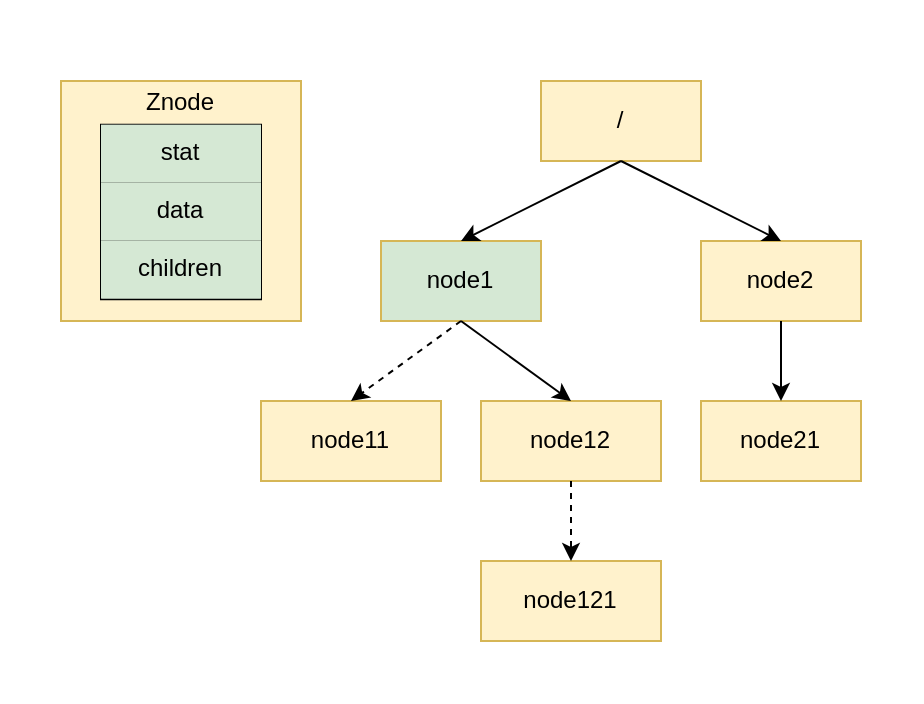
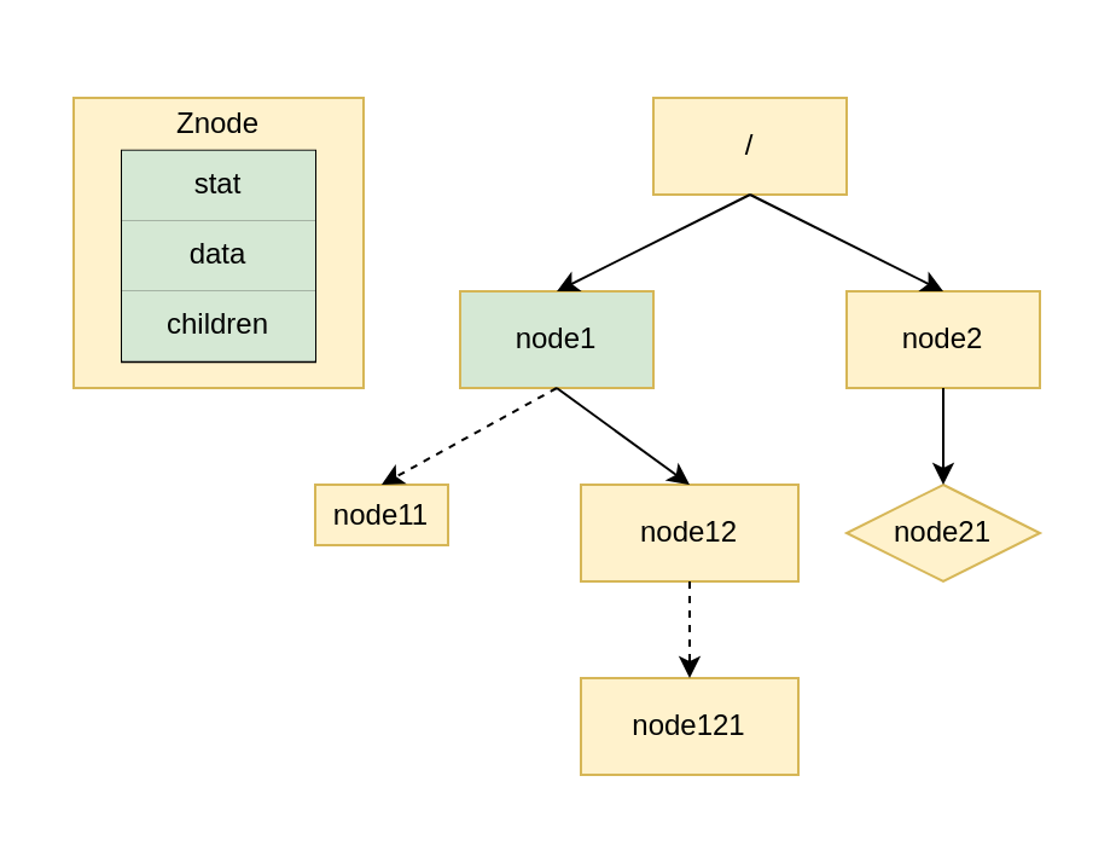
  <mxCell id="0" />
  <mxCell id="1" parent="0" />
  <mxCell id="2" value="" style="group" parent="1" vertex="1" connectable="0"><mxGeometry x="30" y="40" width="120" height="120" as="geometry" /></mxCell>
  <mxCell id="3" value="" style="rounded=0;whiteSpace=wrap;html=1;fillColor=#fff2cc;strokeColor=#d6b656;" parent="2" vertex="1"><mxGeometry width="120" height="120.0" as="geometry" /></mxCell>
  <mxCell id="4" value="" style="shape=table;html=1;whiteSpace=wrap;startSize=0;container=1;collapsible=0;childLayout=tableLayout;" parent="2" vertex="1"><mxGeometry x="20" y="21.818" width="80" height="87.273" as="geometry" /></mxCell>
  <mxCell id="5" value="" style="shape=partialRectangle;html=1;whiteSpace=wrap;collapsible=0;dropTarget=0;pointerEvents=0;fillColor=none;top=0;left=0;bottom=0;right=0;points=[[0,0.5],[1,0.5]];portConstraint=eastwest;" parent="4" vertex="1"><mxGeometry width="80" height="29" as="geometry" /></mxCell>
  <mxCell id="6" value="stat" style="shape=partialRectangle;html=1;whiteSpace=wrap;connectable=0;overflow=hidden;fillColor=#d5e8d4;top=0;left=0;bottom=0;right=0;strokeColor=#82b366;" parent="5" vertex="1"><mxGeometry width="80" height="29" as="geometry" /></mxCell>
  <mxCell id="7" value="" style="shape=partialRectangle;html=1;whiteSpace=wrap;collapsible=0;dropTarget=0;pointerEvents=0;fillColor=none;top=0;left=0;bottom=0;right=0;points=[[0,0.5],[1,0.5]];portConstraint=eastwest;" parent="4" vertex="1"><mxGeometry y="29" width="80" height="29" as="geometry" /></mxCell>
  <mxCell id="8" value="data" style="shape=partialRectangle;html=1;whiteSpace=wrap;connectable=0;overflow=hidden;fillColor=#d5e8d4;top=0;left=0;bottom=0;right=0;strokeColor=#82b366;" parent="7" vertex="1"><mxGeometry width="80" height="29" as="geometry" /></mxCell>
  <mxCell id="9" value="" style="shape=partialRectangle;html=1;whiteSpace=wrap;collapsible=0;dropTarget=0;pointerEvents=0;fillColor=none;top=0;left=0;bottom=0;right=0;points=[[0,0.5],[1,0.5]];portConstraint=eastwest;" parent="4" vertex="1"><mxGeometry y="58" width="80" height="29" as="geometry" /></mxCell>
  <mxCell id="10" value="children" style="shape=partialRectangle;html=1;whiteSpace=wrap;connectable=0;overflow=hidden;fillColor=#d5e8d4;top=0;left=0;bottom=0;right=0;strokeColor=#82b366;" parent="9" vertex="1"><mxGeometry width="80" height="29" as="geometry" /></mxCell>
  <mxCell id="11" value="Znode" style="text;html=1;strokeColor=none;fillColor=none;align=center;verticalAlign=middle;whiteSpace=wrap;rounded=0;" parent="2" vertex="1"><mxGeometry x="40" width="40" height="21.818" as="geometry" /></mxCell>
  <mxCell id="12" value="/" style="rounded=0;whiteSpace=wrap;html=1;fillColor=#fff2cc;strokeColor=#d6b656;" parent="1" vertex="1"><mxGeometry x="270" y="40" width="80" height="40" as="geometry" /></mxCell>
  <mxCell id="13" value="node1" style="rounded=0;whiteSpace=wrap;html=1;fillColor=#d5e8d4;strokeColor=#d6b656;" parent="1" vertex="1"><mxGeometry x="190" y="120" width="80" height="40" as="geometry" /></mxCell>
  <mxCell id="14" value="node2" style="rounded=0;whiteSpace=wrap;html=1;fillColor=#fff2cc;strokeColor=#d6b656;" parent="1" vertex="1"><mxGeometry x="350" y="120" width="80" height="40" as="geometry" /></mxCell>
- <mxCell id="15" value="node11" style="rounded=0;whiteSpace=wrap;html=1;fillColor=#fff2cc;strokeColor=#d6b656;" parent="1" vertex="1"><mxGeometry x="130" y="200" width="90" height="40" as="geometry" /></mxCell>
+ <mxCell id="15" value="node11" style="rounded=0;whiteSpace=wrap;html=1;fillColor=#fff2cc;strokeColor=#d6b656;" parent="1" vertex="1"><mxGeometry x="130" y="200" width="55" height="25" as="geometry" /></mxCell>
  <mxCell id="16" value="node12" style="rounded=0;whiteSpace=wrap;html=1;fillColor=#fff2cc;strokeColor=#d6b656;" parent="1" vertex="1"><mxGeometry x="240" y="200" width="90" height="40" as="geometry" /></mxCell>
- <mxCell id="17" value="node21" style="rounded=0;whiteSpace=wrap;html=1;fillColor=#fff2cc;strokeColor=#d6b656;" parent="1" vertex="1"><mxGeometry x="350" y="200" width="80" height="40" as="geometry" /></mxCell>
+ <mxCell id="17" value="node21" style="rhombus;whiteSpace=wrap;html=1;fillColor=#fff2cc;strokeColor=#d6b656;" parent="1" vertex="1"><mxGeometry x="350" y="200" width="80" height="40" as="geometry" /></mxCell>
  <mxCell id="18" value="node121" style="rounded=0;whiteSpace=wrap;html=1;fillColor=#fff2cc;strokeColor=#d6b656;" parent="1" vertex="1"><mxGeometry x="240" y="280" width="90" height="40" as="geometry" /></mxCell>
  <mxCell id="19" value="" style="endArrow=classic;html=1;exitX=0.5;exitY=1;exitDx=0;exitDy=0;entryX=0.5;entryY=0;entryDx=0;entryDy=0;" parent="1" source="12" target="13" edge="1"><mxGeometry width="50" height="50" relative="1" as="geometry"><mxPoint x="210" y="200" as="sourcePoint" /><mxPoint x="260" y="150" as="targetPoint" /></mxGeometry></mxCell>
  <mxCell id="20" value="" style="endArrow=classic;html=1;exitX=0.5;exitY=1;exitDx=0;exitDy=0;entryX=0.5;entryY=0;entryDx=0;entryDy=0;" parent="1" source="12" target="14" edge="1"><mxGeometry width="50" height="50" relative="1" as="geometry"><mxPoint x="320" y="90" as="sourcePoint" /><mxPoint x="240" y="130" as="targetPoint" /></mxGeometry></mxCell>
  <mxCell id="21" value="" style="endArrow=classic;html=1;exitX=0.5;exitY=1;exitDx=0;exitDy=0;entryX=0.5;entryY=0;entryDx=0;entryDy=0;dashed=1;" parent="1" source="13" target="15" edge="1"><mxGeometry width="50" height="50" relative="1" as="geometry"><mxPoint x="330" y="100" as="sourcePoint" /><mxPoint x="250" y="140" as="targetPoint" /></mxGeometry></mxCell>
  <mxCell id="22" value="" style="endArrow=classic;html=1;exitX=0.5;exitY=1;exitDx=0;exitDy=0;entryX=0.5;entryY=0;entryDx=0;entryDy=0;" parent="1" source="13" target="16" edge="1"><mxGeometry width="50" height="50" relative="1" as="geometry"><mxPoint x="340" y="110" as="sourcePoint" /><mxPoint x="260" y="150" as="targetPoint" /></mxGeometry></mxCell>
  <mxCell id="23" value="" style="endArrow=classic;html=1;exitX=0.5;exitY=1;exitDx=0;exitDy=0;entryX=0.5;entryY=0;entryDx=0;entryDy=0;" parent="1" source="14" target="17" edge="1"><mxGeometry width="50" height="50" relative="1" as="geometry"><mxPoint x="350" y="120" as="sourcePoint" /><mxPoint x="270" y="160" as="targetPoint" /></mxGeometry></mxCell>
  <mxCell id="24" value="" style="endArrow=classic;html=1;exitX=0.5;exitY=1;exitDx=0;exitDy=0;entryX=0.5;entryY=0;entryDx=0;entryDy=0;dashed=1;" parent="1" source="16" target="18" edge="1"><mxGeometry width="50" height="50" relative="1" as="geometry"><mxPoint x="240" y="170" as="sourcePoint" /><mxPoint x="190" y="210" as="targetPoint" /></mxGeometry></mxCell>
  <mxCell id="25" value="nxt" style="text;html=1;align=center;verticalAlign=middle;resizable=0;points=[];autosize=1;fontColor=#FFFFFF;" parent="1" vertex="1"><mxGeometry x="20" y="310" width="30" height="20" as="geometry" /></mxCell>
  <mxCell id="26" value="nxt" style="text;html=1;align=center;verticalAlign=middle;resizable=0;points=[];autosize=1;fontColor=#FFFFFF;" parent="1" vertex="1"><mxGeometry x="410" y="20" width="30" height="20" as="geometry" /></mxCell>
